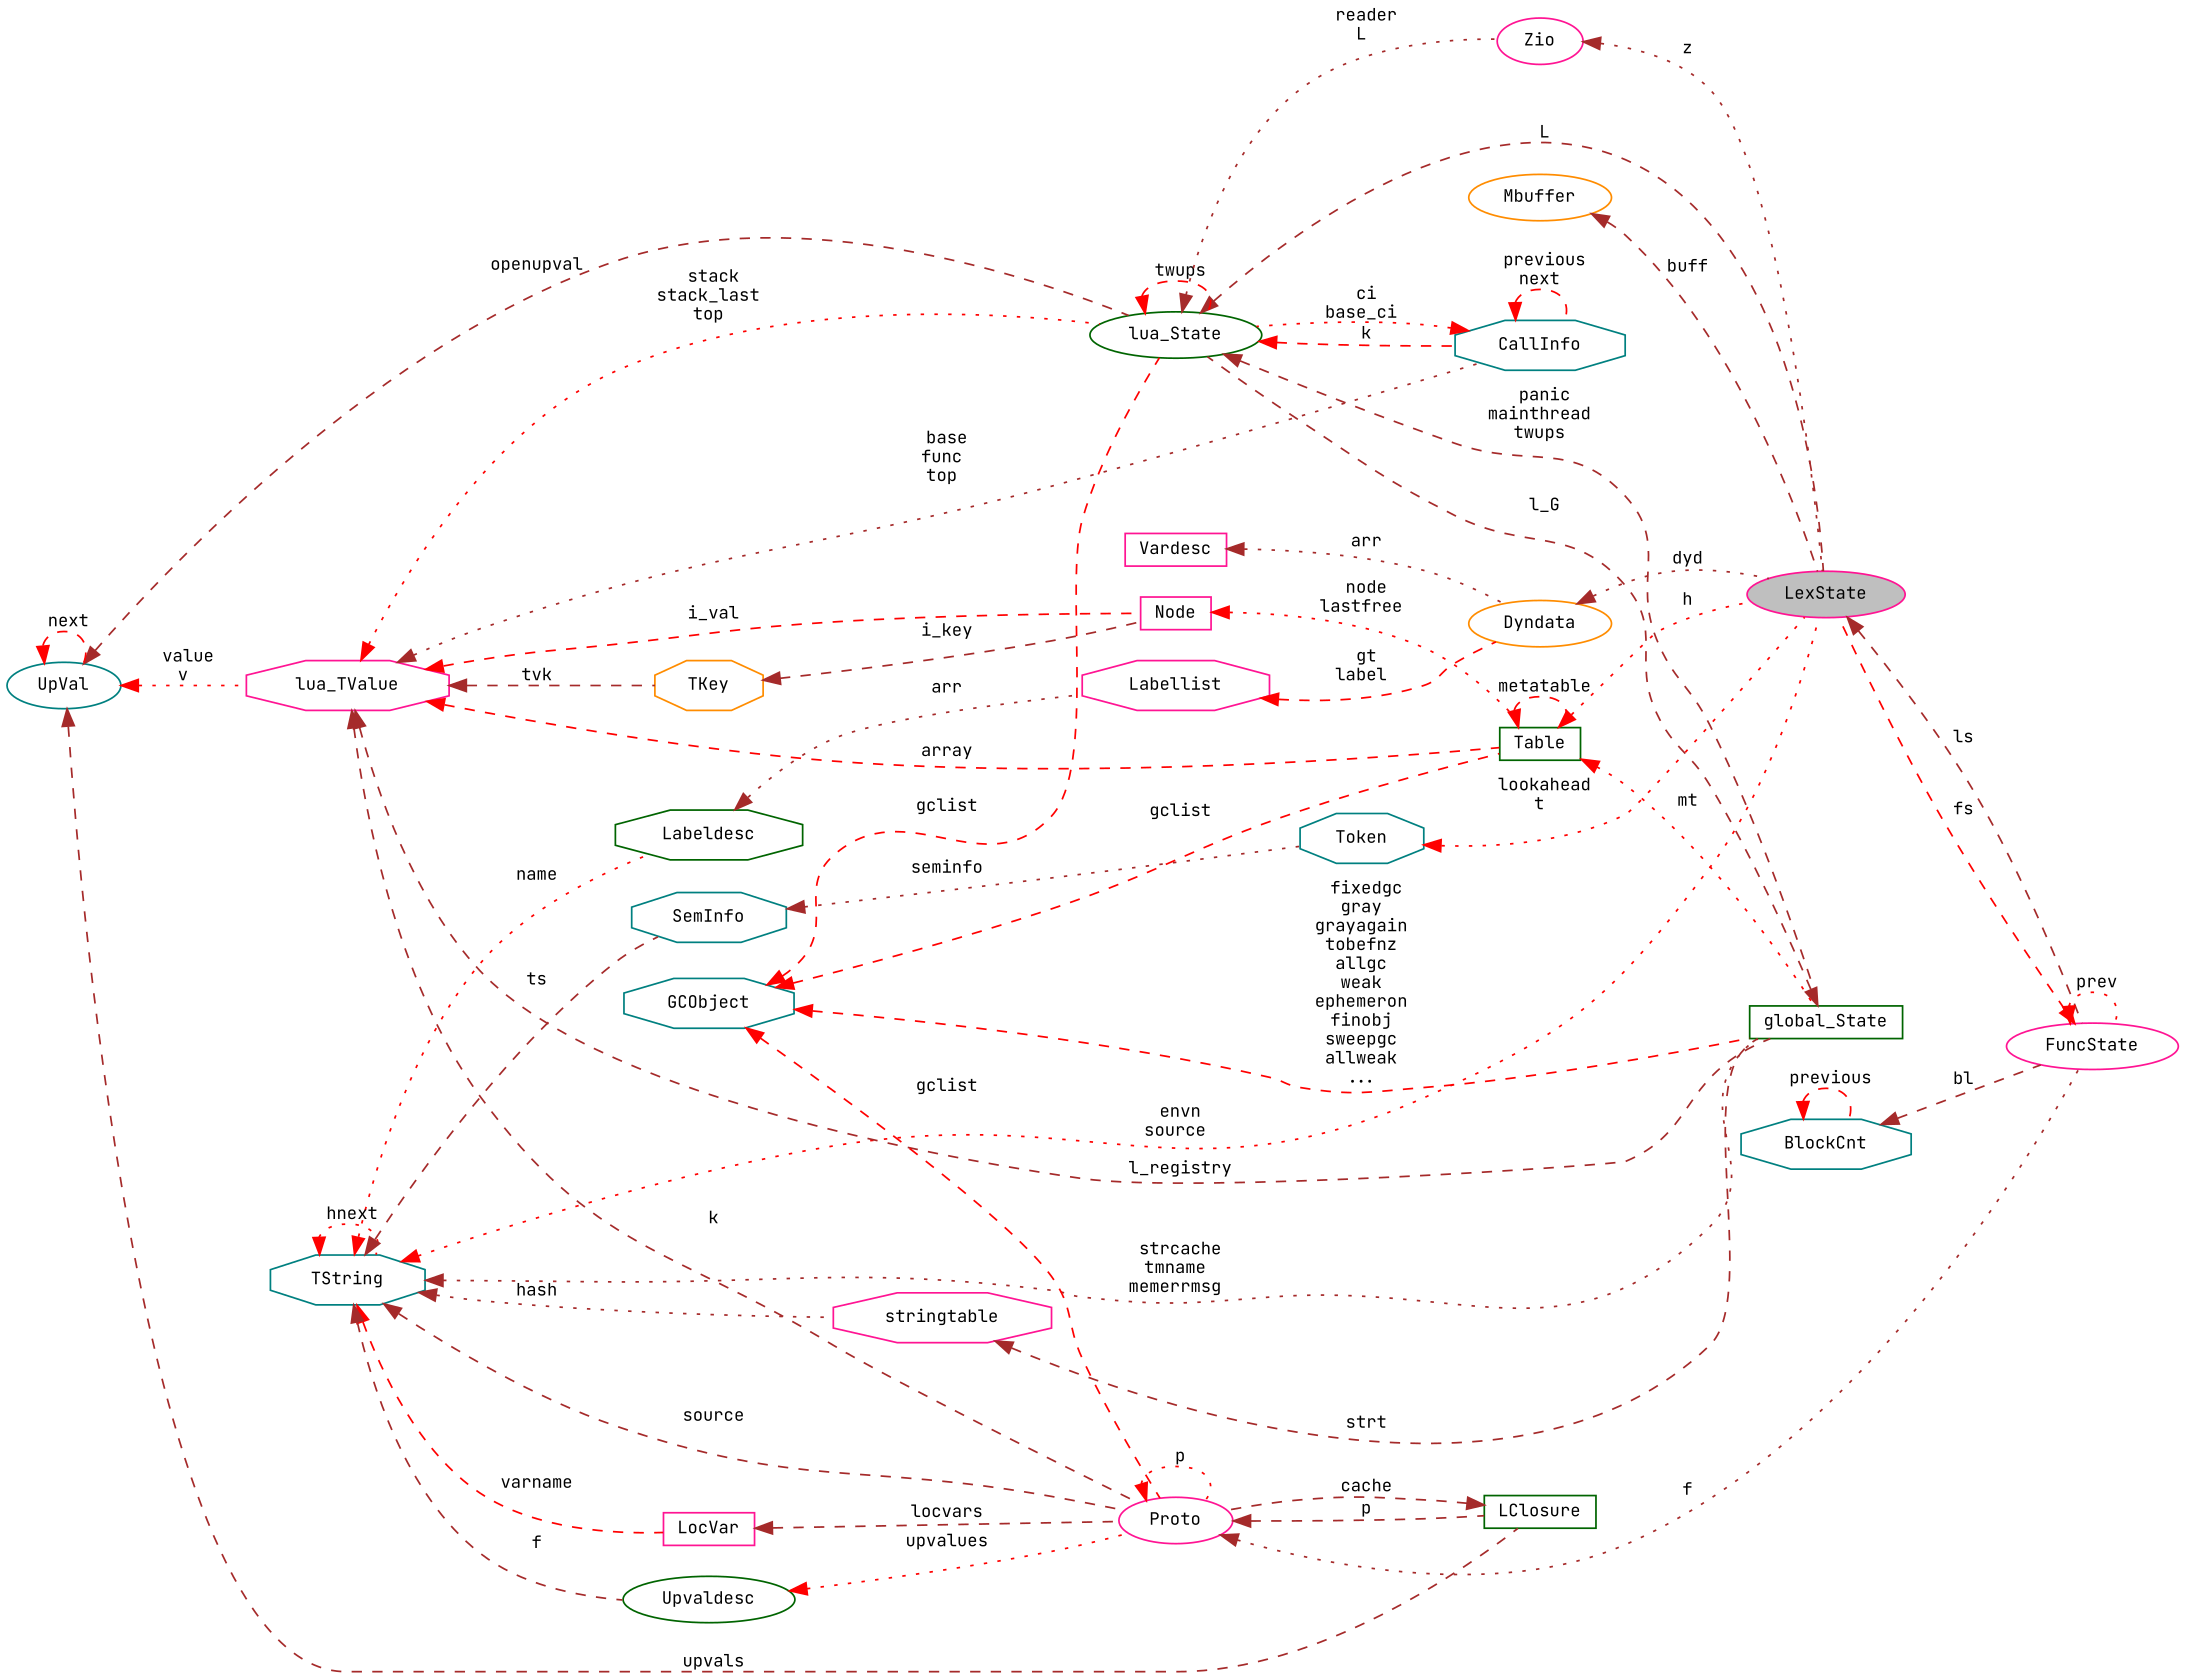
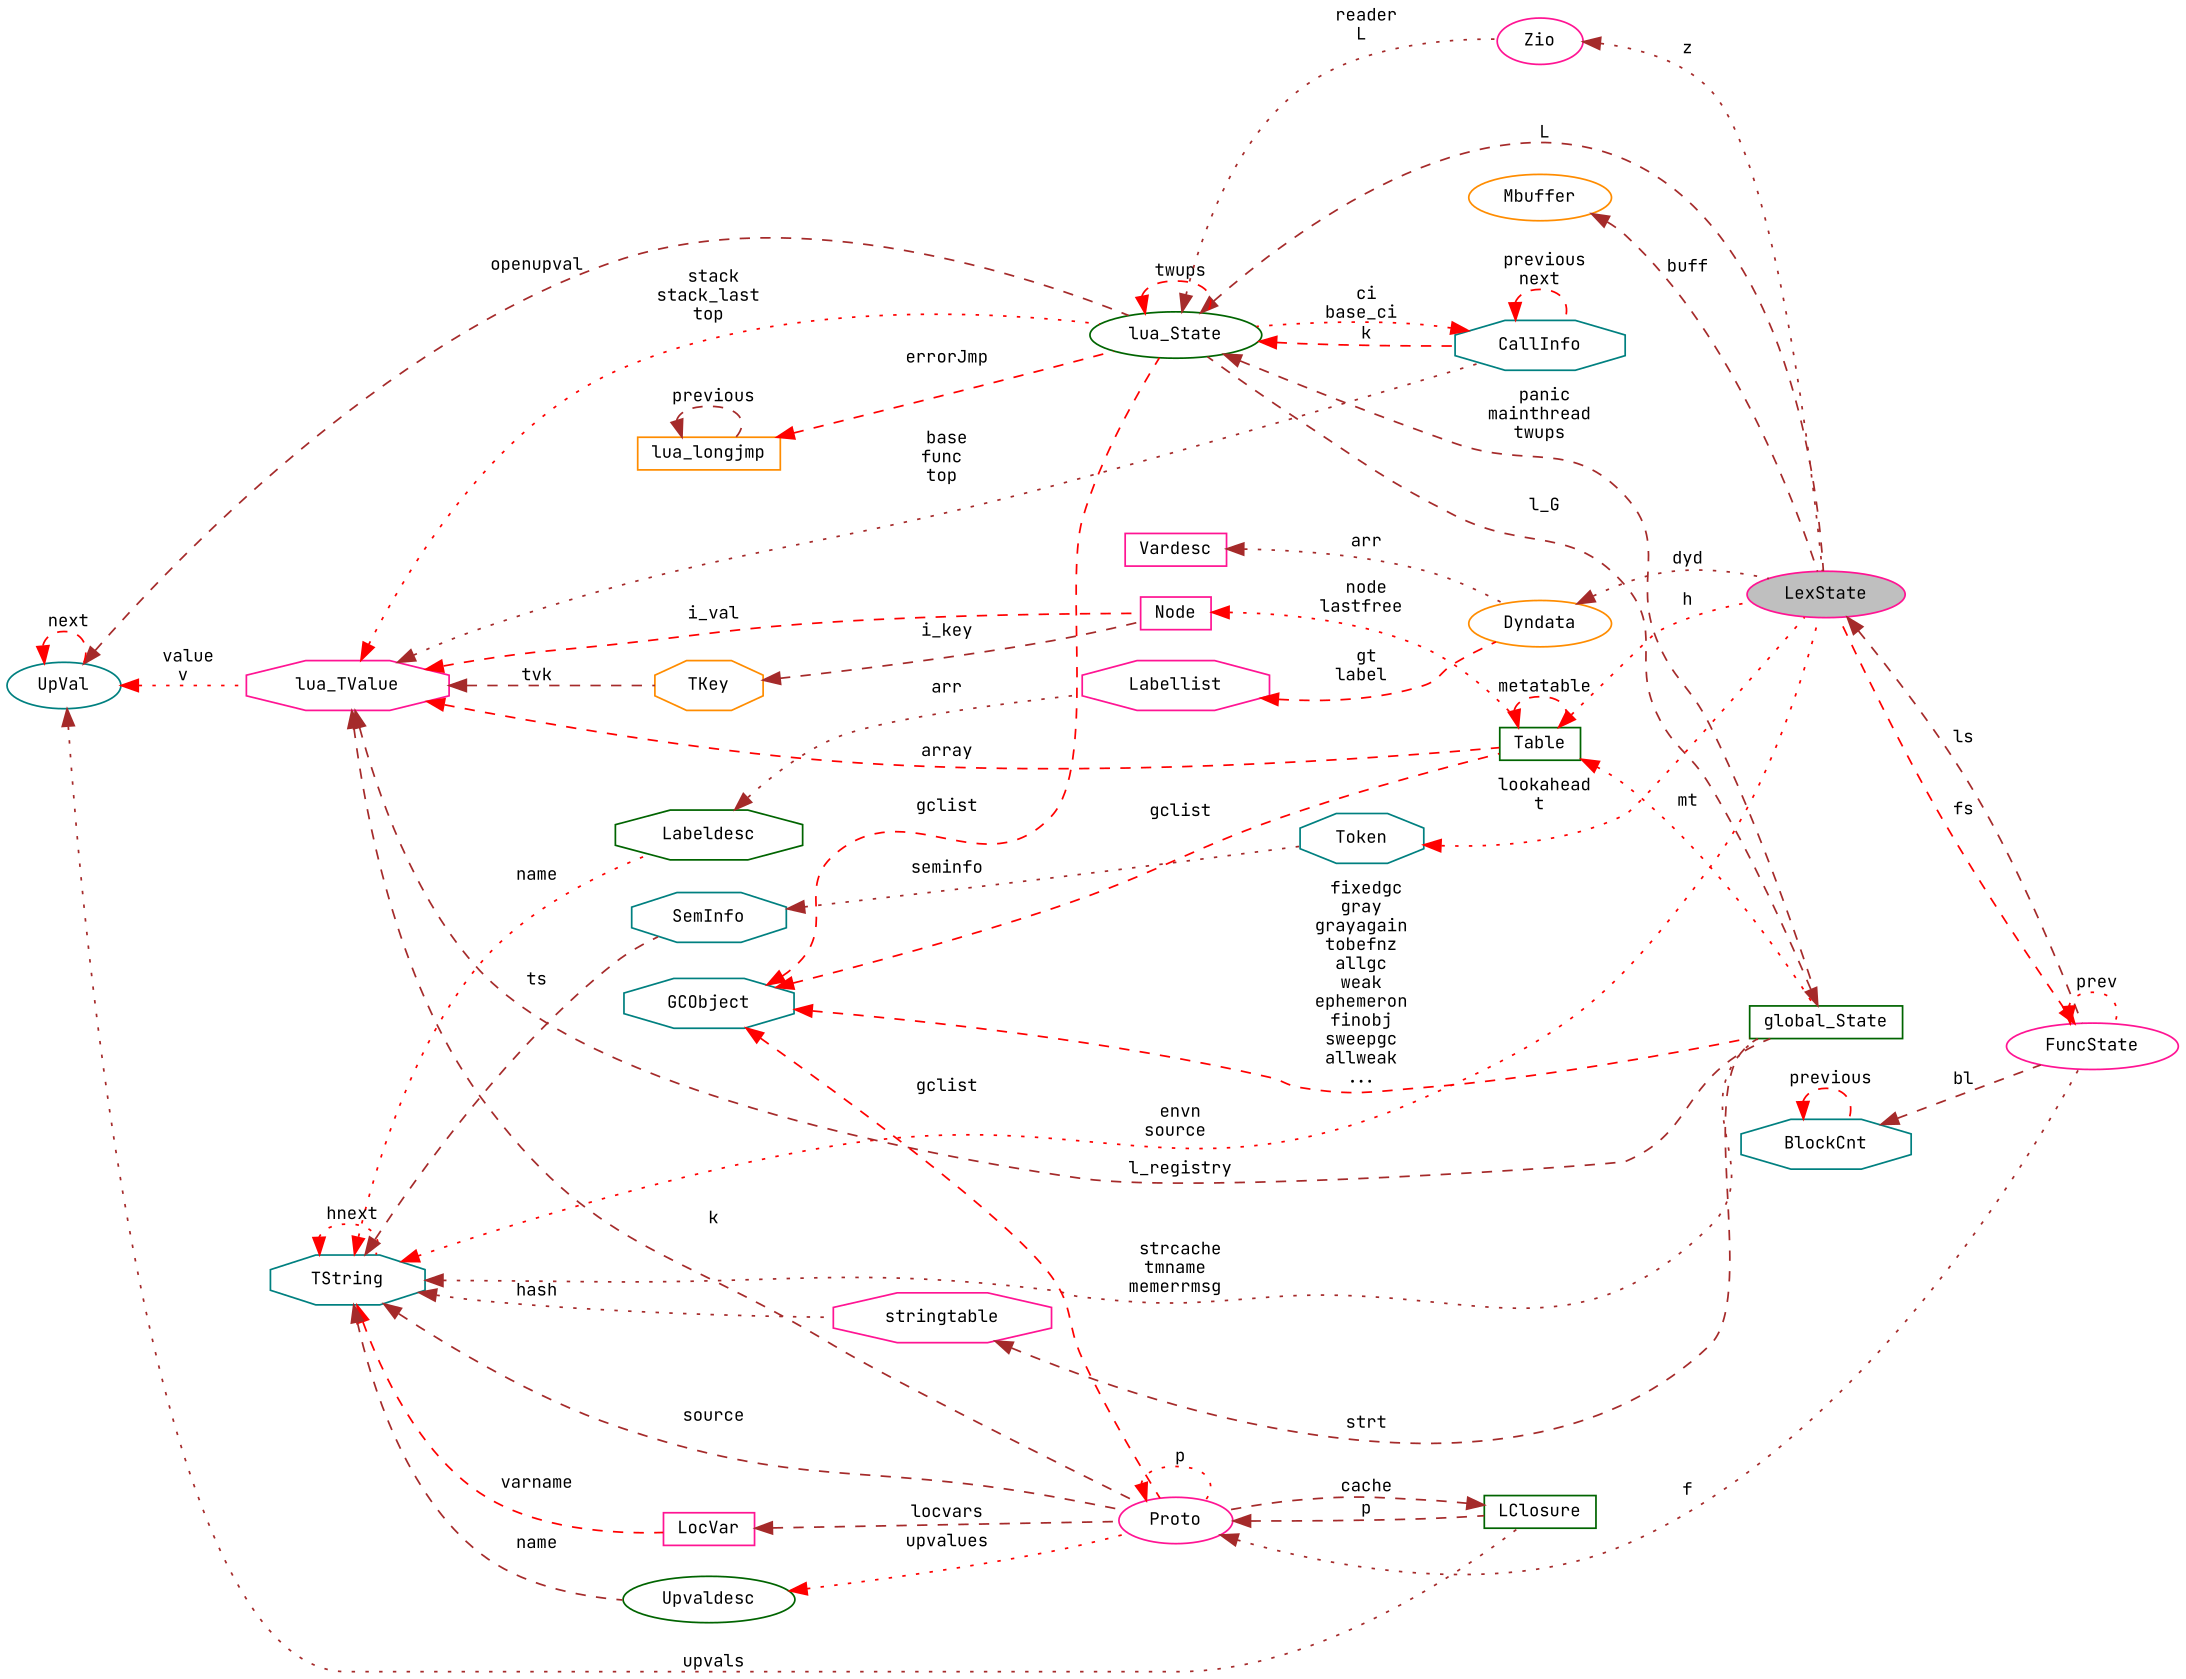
  digraph {
    fontname="JetBrains Mono"
    rankdir=LR
    node [color=deeppink fillcolor=white fontname="JetBrains Mono" fontsize=10 shape=octagon style=filled]
    edge [color=brown dir=back fontname="JetBrains Mono" fontsize=10 labelfontname=Helvetica labelfontsize=10 style=dashed]
    n1 [fillcolor=grey75 fontcolor=black height=0.2 label=LexState shape=ellipse width=0.4]
    n2 [height=0.2 label=FuncState shape=ellipse width=0.4]
    n3 [color=darkorange height=0.2 label=Dyndata shape=ellipse width=0.4]
    n4 [height=0.2 label=Labellist width=0.4]
    n5 [color=darkgreen height=0.2 label=Labeldesc width=0.4]
    n6 [color=teal height=0.2 label=TString width=0.4]
    n7 [color=teal height=0.2 label=SemInfo width=0.4]
    n8 [color=darkgreen height=0.2 label=global_State shape=box width=0.4]
    n9 [height=0.2 label=stringtable width=0.4]
    n10 [height=0.2 label=Proto shape=ellipse width=0.4]
    n11 [height=0.2 label=LocVar shape=box width=0.4]
    n12 [color=darkgreen height=0.2 label=Upvaldesc shape=ellipse width=0.4]
    n13 [color=teal height=0.2 label=Token width=0.4]
    n14 [color=darkgreen height=0.2 label=lua_State shape=ellipse width=0.4]
    n15 [color=darkgreen height=0.2 label=LClosure shape=box width=0.4]
    n16 [height=0.2 label=Vardesc shape=box width=0.4]
    n17 [color=darkgreen height=0.2 label=Table shape=box width=0.4]
    n18 [height=0.2 label="Node" shape=box width=0.4]
    n19 [height=0.2 label=lua_TValue width=0.4]
    n20 [color=darkorange height=0.2 label=TKey width=0.4]
    n21 [color=teal height=0.2 label=CallInfo width=0.4]
    n22 [height=0.2 label=Zio shape=ellipse width=0.4]
    n23 [color=teal height=0.2 label=UpVal shape=ellipse width=0.4]
    n24 [color=teal height=0.2 label=GCObject width=0.4]
+   n25 [color=darkorange height=0.2 label=lua_longjmp shape=box width=0.4]
    n26 [color=teal height=0.2 label=BlockCnt width=0.4]
    n27 [color=darkorange height=0.2 label=Mbuffer shape=ellipse width=0.4]
    n1 -> n2 [label=" ls"]
    n2 -> n1 [color=red label=" fs"]
    n2 -> n2 [color=red label=" prev" style=dotted]
    n3 -> n1 [label=" dyd" style=dotted]
    n4 -> n3 [color=red label=" gt\nlabel"]
    n5 -> n4 [label=" arr" style=dotted]
    n6 -> n1 [color=red label=" envn\nsource" style=dotted]
    n6 -> n5 [color=red label=" name" style=dotted]
    n6 -> n6 [color=red label=" hnext" style=dotted]
    n6 -> n7 [label=" ts"]
    n6 -> n8 [label=" strcache\ntmname\nmemerrmsg" style=dotted]
    n6 -> n9 [label=" hash" style=dotted]
    n6 -> n10 [label=" source"]
    n6 -> n11 [color=red label=" varname"]
-   n6 -> n12 [label=" f"]
+   n6 -> n12 [label=" name"]
    n7 -> n13 [label=" seminfo" style=dotted]
    n8 -> n14 [label=" l_G"]
    n9 -> n8 [label=" strt"]
    n10 -> n2 [label=" f" style=dotted]
    n10 -> n10 [color=red label=" p" style=dotted]
    n10 -> n15 [label=" p"]
    n11 -> n10 [label=" locvars"]
    n12 -> n10 [color=red label=" upvalues" style=dotted]
    n13 -> n1 [color=red label=" lookahead\nt" style=dotted]
    n14 -> n1 [label=" L"]
    n14 -> n8 [label=" panic\nmainthread\ntwups"]
    n14 -> n14 [color=red label=" twups"]
    n14 -> n21 [color=red label=" k"]
    n14 -> n22 [label=" reader\nL" style=dotted]
    n15 -> n10 [label=" cache"]
    n16 -> n3 [label=" arr" style=dotted]
    n17 -> n1 [color=red label=" h" style=dotted]
    n17 -> n8 [color=red label=" mt" style=dotted]
    n17 -> n17 [color=red label=" metatable"]
    n18 -> n17 [color=red label=" node\nlastfree" style=dotted]
    n19 -> n8 [label=" l_registry"]
    n19 -> n10 [label=" k"]
    n19 -> n14 [color=red label=" stack\nstack_last\ntop" style=dotted]
    n19 -> n17 [color=red label=" array"]
    n19 -> n18 [color=red label=" i_val"]
    n19 -> n20 [label=" tvk"]
    n19 -> n21 [label=" base\nfunc\ntop" style=dotted]
    n20 -> n18 [label=" i_key"]
    n21 -> n14 [color=red label=" ci\nbase_ci" style=dotted]
    n21 -> n21 [color=red label=" previous\nnext"]
    n22 -> n1 [label=" z" style=dotted]
    n23 -> n14 [label=" openupval"]
-   n23 -> n15 [label=" upvals"]
+   n23 -> n15 [label=" upvals" style=dotted]
    n23 -> n19 [color=red label=" value\nv" style=dotted]
    n23 -> n23 [color=red label=" next"]
    n24 -> n8 [color=red label=" fixedgc\ngray\ngrayagain\ntobefnz\nallgc\nweak\nephemeron\nfinobj\nsweepgc\nallweak\n..."]
    n24 -> n10 [color=red label=" gclist"]
    n24 -> n14 [color=red label=" gclist"]
    n24 -> n17 [color=red label=" gclist"]
+   n25 -> n14 [color=red label=" errorJmp"]
+   n25 -> n25 [label=" previous"]
    n26 -> n2 [label=" bl"]
    n26 -> n26 [color=red label=" previous"]
    n27 -> n1 [label=" buff"]
  }
